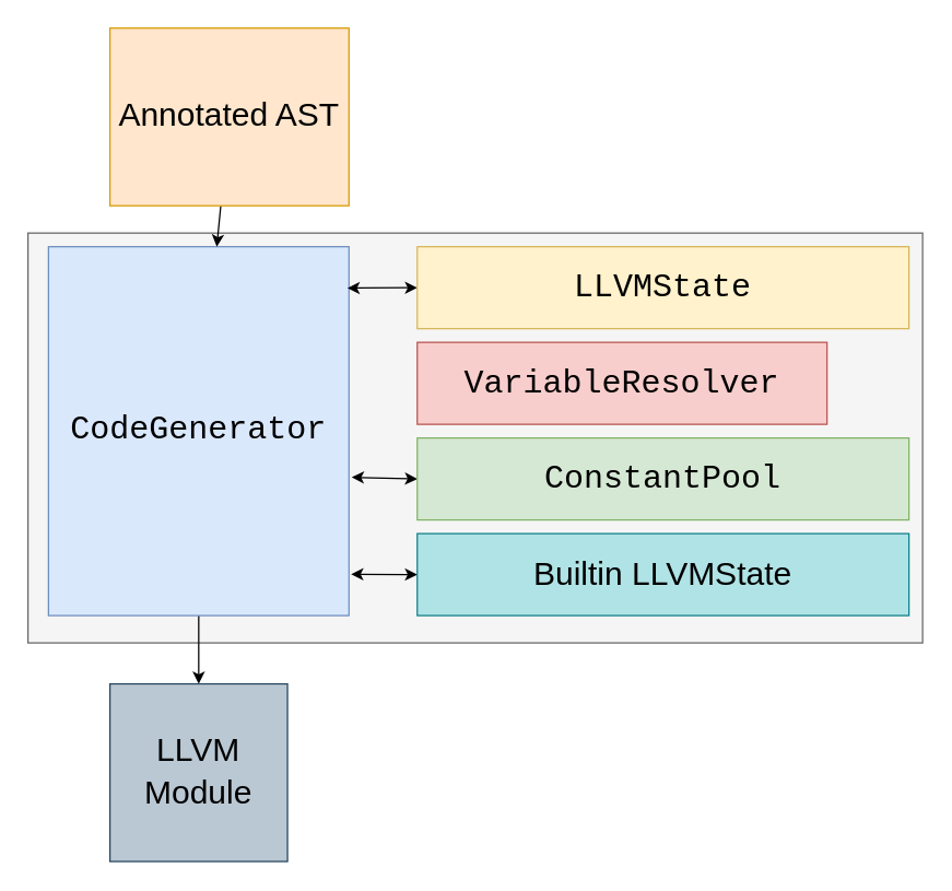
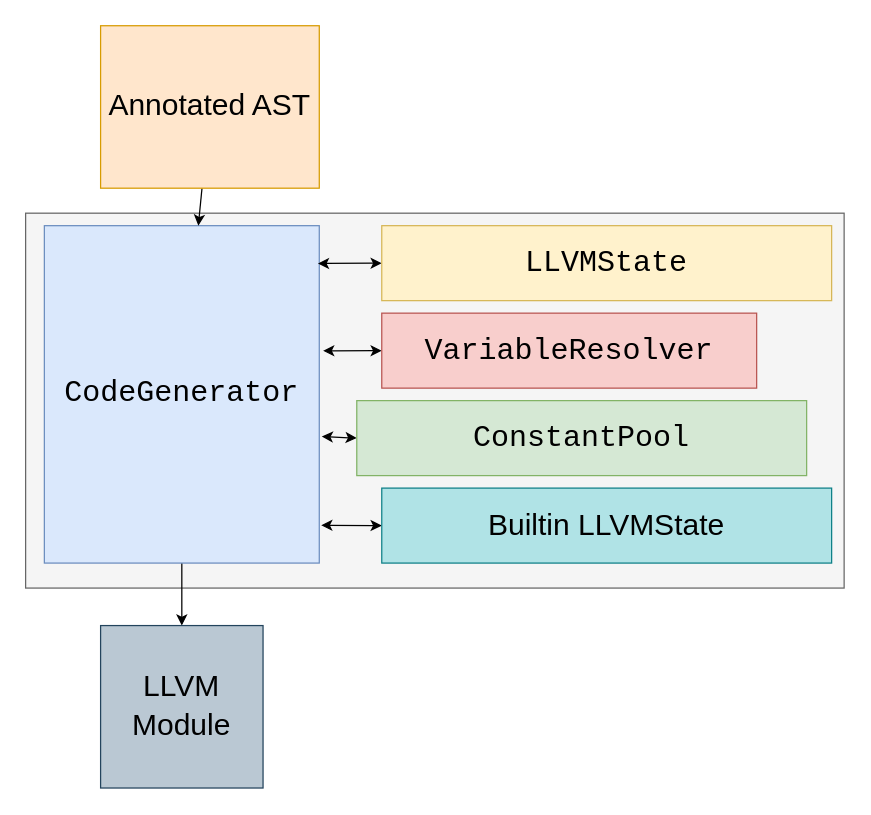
  <mxCell id="0" />
  <mxCell id="1" parent="0" />
  <mxCell id="2" value="" style="rounded=0;whiteSpace=wrap;html=1;labelBackgroundColor=none;fontFamily=Courier New;fontSize=24;fillColor=#f5f5f5;fontColor=#333333;strokeColor=#666666;" vertex="1" parent="1"><mxGeometry x="20" y="170" width="655" height="300" as="geometry" /></mxCell>
  <mxCell id="3" style="edgeStyle=none;rounded=0;orthogonalLoop=1;jettySize=auto;html=1;exitX=0.5;exitY=1;exitDx=0;exitDy=0;entryX=0.5;entryY=0;entryDx=0;entryDy=0;fontFamily=Helvetica;fontSize=24;startArrow=none;startFill=0;endArrow=classic;endFill=1;" edge="1" parent="1" source="4" target="7"><mxGeometry relative="1" as="geometry" /></mxCell>
  <mxCell id="4" value="&lt;font face=&quot;Courier New&quot; style=&quot;font-size: 24px&quot;&gt;CodeGenerator&lt;/font&gt;" style="rounded=0;whiteSpace=wrap;html=1;labelBackgroundColor=none;fontFamily=Helvetica;fontSize=18;fillColor=#dae8fc;strokeColor=#6c8ebf;" vertex="1" parent="1"><mxGeometry x="35" y="180" width="220" height="270" as="geometry" /></mxCell>
  <mxCell id="5" style="edgeStyle=none;rounded=0;orthogonalLoop=1;jettySize=auto;html=1;fontFamily=Helvetica;fontSize=24;startArrow=none;startFill=0;endArrow=classic;endFill=1;" edge="1" parent="1" source="6" target="4"><mxGeometry relative="1" as="geometry" /></mxCell>
  <mxCell id="6" value="&lt;font face=&quot;Helvetica&quot;&gt;Annotated AST&lt;/font&gt;" style="whiteSpace=wrap;html=1;aspect=fixed;labelBackgroundColor=none;fontFamily=Courier New;fontSize=24;fillColor=#ffe6cc;strokeColor=#d79b00;" vertex="1" parent="1"><mxGeometry x="80" y="20" width="175" height="130" as="geometry" /></mxCell>
  <mxCell id="7" value="&lt;font face=&quot;Helvetica&quot;&gt;LLVM Module&lt;/font&gt;" style="whiteSpace=wrap;html=1;aspect=fixed;labelBackgroundColor=none;fontFamily=Courier New;fontSize=24;fillColor=#bac8d3;strokeColor=#23445d;" vertex="1" parent="1"><mxGeometry x="80" y="500" width="130" height="130" as="geometry" /></mxCell>
  <mxCell id="8" style="edgeStyle=none;rounded=0;orthogonalLoop=1;jettySize=auto;html=1;exitX=0;exitY=0.5;exitDx=0;exitDy=0;entryX=0.995;entryY=0.112;entryDx=0;entryDy=0;fontFamily=Courier New;fontSize=18;startArrow=classic;startFill=1;endArrow=classic;endFill=1;entryPerimeter=0;" edge="1" parent="1" source="9" target="4"><mxGeometry relative="1" as="geometry" /></mxCell>
  <mxCell id="9" value="&lt;font face=&quot;Courier New&quot;&gt;LLVMState&lt;/font&gt;" style="rounded=0;whiteSpace=wrap;html=1;labelBackgroundColor=none;fontFamily=Helvetica;fontSize=24;fillColor=#fff2cc;strokeColor=#d6b656;" vertex="1" parent="1"><mxGeometry x="305" y="180" width="360" height="60" as="geometry" /></mxCell>
+ <mxCell id="10" style="edgeStyle=none;rounded=0;orthogonalLoop=1;jettySize=auto;html=1;exitX=0;exitY=0.5;exitDx=0;exitDy=0;fontFamily=Courier New;fontSize=18;startArrow=classic;startFill=1;endArrow=classic;endFill=1;entryX=1.014;entryY=0.371;entryDx=0;entryDy=0;entryPerimeter=0;" edge="1" parent="1" source="11" target="4"><mxGeometry relative="1" as="geometry"><mxPoint x="255" y="310" as="targetPoint" /></mxGeometry></mxCell>
  <mxCell id="11" value="&lt;font face=&quot;Courier New&quot;&gt;VariableResolver&lt;/font&gt;" style="rounded=0;whiteSpace=wrap;html=1;labelBackgroundColor=none;fontFamily=Helvetica;fontSize=24;fillColor=#f8cecc;strokeColor=#b85450;" vertex="1" parent="1"><mxGeometry x="305" y="250" width="300" height="60" as="geometry" /></mxCell>
  <mxCell id="12" style="edgeStyle=none;rounded=0;orthogonalLoop=1;jettySize=auto;html=1;exitX=0;exitY=0.5;exitDx=0;exitDy=0;fontFamily=Courier New;fontSize=18;startArrow=classic;startFill=1;endArrow=classic;endFill=1;entryX=1.009;entryY=0.625;entryDx=0;entryDy=0;entryPerimeter=0;" edge="1" parent="1" source="13" target="4"><mxGeometry relative="1" as="geometry" /></mxCell>
- <mxCell id="13" value="&lt;font face=&quot;Courier New&quot;&gt;ConstantPool&lt;/font&gt;" style="rounded=0;whiteSpace=wrap;html=1;labelBackgroundColor=none;fontFamily=Helvetica;fontSize=24;fillColor=#d5e8d4;strokeColor=#82b366;" vertex="1" parent="1"><mxGeometry x="305" y="320" width="360" height="60" as="geometry" /></mxCell>
+ <mxCell id="13" value="&lt;font face=&quot;Courier New&quot;&gt;ConstantPool&lt;/font&gt;" style="rounded=0;whiteSpace=wrap;html=1;labelBackgroundColor=none;fontFamily=Helvetica;fontSize=24;fillColor=#d5e8d4;strokeColor=#82b366;" vertex="1" parent="1"><mxGeometry x="285" y="320" width="360" height="60" as="geometry" /></mxCell>
  <mxCell id="14" style="edgeStyle=none;rounded=0;orthogonalLoop=1;jettySize=auto;html=1;exitX=0;exitY=0.5;exitDx=0;exitDy=0;entryX=1.007;entryY=0.888;entryDx=0;entryDy=0;fontFamily=Courier New;fontSize=18;startArrow=classic;startFill=1;endArrow=classic;endFill=1;entryPerimeter=0;" edge="1" parent="1" source="15" target="4"><mxGeometry relative="1" as="geometry" /></mxCell>
  <mxCell id="15" value="Builtin LLVMState" style="rounded=0;whiteSpace=wrap;html=1;labelBackgroundColor=none;fontFamily=Helvetica;fontSize=24;fillColor=#b0e3e6;strokeColor=#0e8088;" vertex="1" parent="1"><mxGeometry x="305" y="390" width="360" height="60" as="geometry" /></mxCell>
